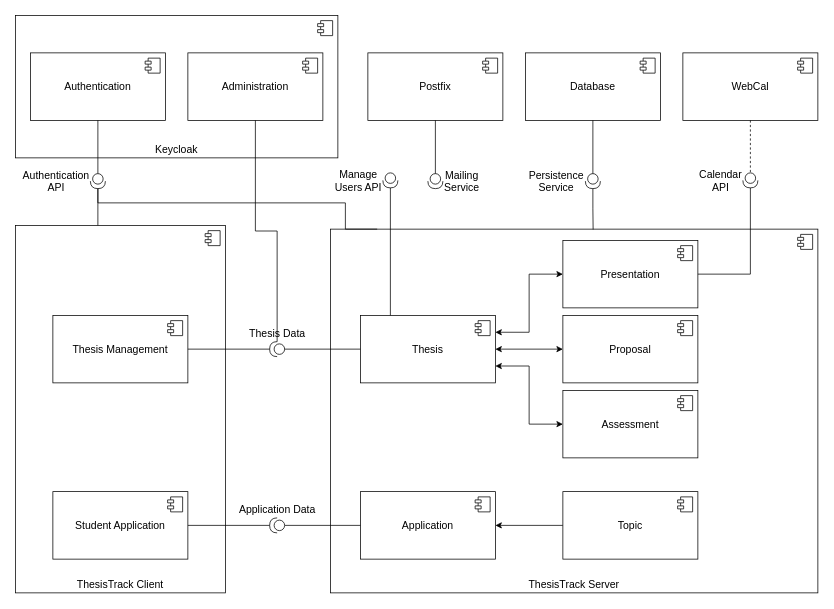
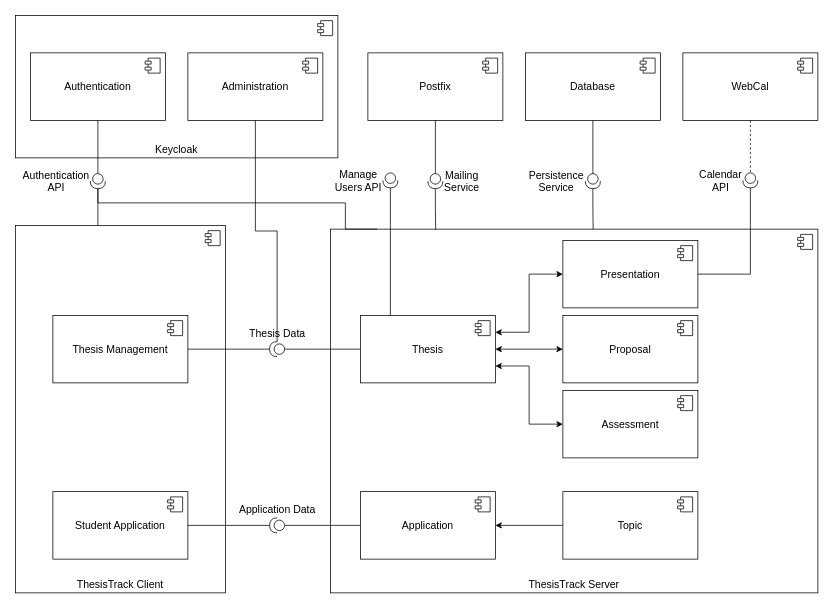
  <mxCell id="0" />
  <mxCell id="1" parent="0" />
  <mxCell id="2" value="&lt;font style=&quot;font-size: 14px;&quot;&gt;Postfix&lt;/font&gt;" style="html=1;dropTarget=0;whiteSpace=wrap;" parent="1" vertex="1"><mxGeometry x="490" y="70" width="180" height="90" as="geometry" /></mxCell>
  <mxCell id="3" value="" style="shape=module;jettyWidth=8;jettyHeight=4;" parent="2" vertex="1"><mxGeometry x="1" width="20" height="20" relative="1" as="geometry"><mxPoint x="-27" y="7" as="offset" /></mxGeometry></mxCell>
  <mxCell id="4" value="&lt;font style=&quot;font-size: 14px;&quot;&gt;Database&lt;/font&gt;" style="html=1;dropTarget=0;whiteSpace=wrap;" parent="1" vertex="1"><mxGeometry x="700" y="70" width="180" height="90" as="geometry" /></mxCell>
  <mxCell id="5" value="" style="shape=module;jettyWidth=8;jettyHeight=4;" parent="4" vertex="1"><mxGeometry x="1" width="20" height="20" relative="1" as="geometry"><mxPoint x="-27" y="7" as="offset" /></mxGeometry></mxCell>
  <mxCell id="6" value="&lt;font style=&quot;font-size: 14px;&quot;&gt;Keycloak&lt;/font&gt;" style="html=1;dropTarget=0;whiteSpace=wrap;verticalAlign=bottom;" parent="1" vertex="1"><mxGeometry x="20" y="20" width="430" height="190" as="geometry" /></mxCell>
  <mxCell id="7" value="" style="shape=module;jettyWidth=8;jettyHeight=4;" parent="6" vertex="1"><mxGeometry x="1" width="20" height="20" relative="1" as="geometry"><mxPoint x="-27" y="7" as="offset" /></mxGeometry></mxCell>
  <mxCell id="8" value="&lt;font style=&quot;font-size: 14px;&quot;&gt;Authentication&lt;/font&gt;" style="html=1;dropTarget=0;whiteSpace=wrap;" parent="1" vertex="1"><mxGeometry x="40" y="70" width="180" height="90" as="geometry" /></mxCell>
  <mxCell id="9" value="" style="shape=module;jettyWidth=8;jettyHeight=4;" parent="8" vertex="1"><mxGeometry x="1" width="20" height="20" relative="1" as="geometry"><mxPoint x="-27" y="7" as="offset" /></mxGeometry></mxCell>
  <mxCell id="10" value="&lt;font style=&quot;font-size: 14px;&quot;&gt;ThesisTrack Client&lt;/font&gt;" style="html=1;dropTarget=0;whiteSpace=wrap;verticalAlign=bottom;" parent="1" vertex="1"><mxGeometry x="20" y="300" width="280" height="490" as="geometry" /></mxCell>
  <mxCell id="11" value="" style="shape=module;jettyWidth=8;jettyHeight=4;" parent="10" vertex="1"><mxGeometry x="1" width="20" height="20" relative="1" as="geometry"><mxPoint x="-27" y="7" as="offset" /></mxGeometry></mxCell>
  <mxCell id="12" value="&lt;font style=&quot;font-size: 14px;&quot;&gt;ThesisTrack Server&lt;/font&gt;" style="html=1;dropTarget=0;whiteSpace=wrap;verticalAlign=bottom;" parent="1" vertex="1"><mxGeometry x="440" y="305" width="650" height="485" as="geometry" /></mxCell>
  <mxCell id="13" value="" style="shape=module;jettyWidth=8;jettyHeight=4;" parent="12" vertex="1"><mxGeometry x="1" width="20" height="20" relative="1" as="geometry"><mxPoint x="-27" y="7" as="offset" /></mxGeometry></mxCell>
  <mxCell id="14" value="&lt;font style=&quot;font-size: 14px;&quot;&gt;WebCal&lt;/font&gt;" style="html=1;dropTarget=0;whiteSpace=wrap;" parent="1" vertex="1"><mxGeometry x="910" y="70" width="180" height="90" as="geometry" /></mxCell>
  <mxCell id="15" value="" style="shape=module;jettyWidth=8;jettyHeight=4;" parent="14" vertex="1"><mxGeometry x="1" width="20" height="20" relative="1" as="geometry"><mxPoint x="-27" y="7" as="offset" /></mxGeometry></mxCell>
  <mxCell id="16" value="&lt;font style=&quot;font-size: 14px;&quot;&gt;Administration&lt;/font&gt;" style="html=1;dropTarget=0;whiteSpace=wrap;" parent="1" vertex="1"><mxGeometry x="250" y="70" width="180" height="90" as="geometry" /></mxCell>
  <mxCell id="17" value="" style="shape=module;jettyWidth=8;jettyHeight=4;" parent="16" vertex="1"><mxGeometry x="1" width="20" height="20" relative="1" as="geometry"><mxPoint x="-27" y="7" as="offset" /></mxGeometry></mxCell>
  <mxCell id="18" value="&lt;font style=&quot;font-size: 14px;&quot;&gt;Student Application&lt;/font&gt;" style="html=1;dropTarget=0;whiteSpace=wrap;" parent="1" vertex="1"><mxGeometry x="70" y="655" width="180" height="90" as="geometry" /></mxCell>
  <mxCell id="19" value="" style="shape=module;jettyWidth=8;jettyHeight=4;" parent="18" vertex="1"><mxGeometry x="1" width="20" height="20" relative="1" as="geometry"><mxPoint x="-27" y="7" as="offset" /></mxGeometry></mxCell>
  <mxCell id="20" value="&lt;font style=&quot;font-size: 14px;&quot;&gt;Thesis Management&lt;/font&gt;" style="html=1;dropTarget=0;whiteSpace=wrap;" parent="1" vertex="1"><mxGeometry x="70" y="420" width="180" height="90" as="geometry" /></mxCell>
  <mxCell id="21" value="" style="shape=module;jettyWidth=8;jettyHeight=4;" parent="20" vertex="1"><mxGeometry x="1" width="20" height="20" relative="1" as="geometry"><mxPoint x="-27" y="7" as="offset" /></mxGeometry></mxCell>
  <mxCell id="22" value="&lt;div&gt;&lt;span style=&quot;background-color: initial;&quot;&gt;&lt;font style=&quot;font-size: 14px;&quot;&gt;Application&lt;/font&gt;&lt;/span&gt;&lt;br&gt;&lt;/div&gt;" style="html=1;dropTarget=0;whiteSpace=wrap;" parent="1" vertex="1"><mxGeometry x="480" y="655" width="180" height="90" as="geometry" /></mxCell>
  <mxCell id="23" value="" style="shape=module;jettyWidth=8;jettyHeight=4;" parent="22" vertex="1"><mxGeometry x="1" width="20" height="20" relative="1" as="geometry"><mxPoint x="-27" y="7" as="offset" /></mxGeometry></mxCell>
  <mxCell id="24" style="edgeStyle=orthogonalEdgeStyle;rounded=0;orthogonalLoop=1;jettySize=auto;html=1;exitX=1;exitY=0.25;exitDx=0;exitDy=0;entryX=0;entryY=0.5;entryDx=0;entryDy=0;endArrow=classic;endFill=1;startArrow=classic;startFill=1;" parent="1" source="27" target="29" edge="1"><mxGeometry relative="1" as="geometry" /></mxCell>
  <mxCell id="25" style="edgeStyle=orthogonalEdgeStyle;rounded=0;orthogonalLoop=1;jettySize=auto;html=1;exitX=1;exitY=0.5;exitDx=0;exitDy=0;entryX=0;entryY=0.5;entryDx=0;entryDy=0;startArrow=classic;startFill=1;" parent="1" source="27" target="54" edge="1"><mxGeometry relative="1" as="geometry" /></mxCell>
  <mxCell id="26" style="edgeStyle=orthogonalEdgeStyle;rounded=0;orthogonalLoop=1;jettySize=auto;html=1;exitX=1;exitY=0.75;exitDx=0;exitDy=0;entryX=0;entryY=0.5;entryDx=0;entryDy=0;startArrow=classic;startFill=1;" parent="1" source="27" target="51" edge="1"><mxGeometry relative="1" as="geometry" /></mxCell>
  <mxCell id="27" value="&lt;font style=&quot;font-size: 14px;&quot;&gt;Thesis&lt;/font&gt;" style="html=1;dropTarget=0;whiteSpace=wrap;" parent="1" vertex="1"><mxGeometry x="480" y="420" width="180" height="90" as="geometry" /></mxCell>
  <mxCell id="28" value="" style="shape=module;jettyWidth=8;jettyHeight=4;" parent="27" vertex="1"><mxGeometry x="1" width="20" height="20" relative="1" as="geometry"><mxPoint x="-27" y="7" as="offset" /></mxGeometry></mxCell>
  <mxCell id="29" value="&lt;font style=&quot;font-size: 14px;&quot;&gt;Presentation&lt;/font&gt;" style="html=1;dropTarget=0;whiteSpace=wrap;" parent="1" vertex="1"><mxGeometry x="750" width="180" height="90" as="geometry" y="320" /></mxCell>
  <mxCell id="30" value="" style="shape=module;jettyWidth=8;jettyHeight=4;" parent="29" vertex="1"><mxGeometry x="1" width="20" height="20" relative="1" as="geometry"><mxPoint x="-27" y="7" as="offset" /></mxGeometry></mxCell>
  <mxCell id="31" style="edgeStyle=orthogonalEdgeStyle;rounded=0;orthogonalLoop=1;jettySize=auto;html=1;exitX=0;exitY=0.5;exitDx=0;exitDy=0;entryX=1;entryY=0.5;entryDx=0;entryDy=0;" parent="1" source="32" target="22" edge="1"><mxGeometry relative="1" as="geometry" /></mxCell>
  <mxCell id="32" value="&lt;font style=&quot;font-size: 14px;&quot;&gt;Topic&lt;/font&gt;" style="html=1;dropTarget=0;whiteSpace=wrap;" parent="1" vertex="1"><mxGeometry x="750" y="655" width="180" height="90" as="geometry" /></mxCell>
  <mxCell id="33" value="" style="shape=module;jettyWidth=8;jettyHeight=4;" parent="32" vertex="1"><mxGeometry x="1" width="20" height="20" relative="1" as="geometry"><mxPoint x="-27" y="7" as="offset" /></mxGeometry></mxCell>
  <mxCell id="34" style="edgeStyle=orthogonalEdgeStyle;rounded=0;orthogonalLoop=1;jettySize=auto;html=1;exitX=0;exitY=0.5;exitDx=0;exitDy=0;exitPerimeter=0;entryX=0;entryY=0.5;entryDx=0;entryDy=0;endArrow=none;endFill=0;" parent="1" source="36" target="22" edge="1"><mxGeometry relative="1" as="geometry" /></mxCell>
  <mxCell id="35" style="edgeStyle=orthogonalEdgeStyle;rounded=0;orthogonalLoop=1;jettySize=auto;html=1;exitX=1;exitY=0.5;exitDx=0;exitDy=0;exitPerimeter=0;entryX=1;entryY=0.5;entryDx=0;entryDy=0;endArrow=none;endFill=0;" parent="1" source="36" target="18" edge="1"><mxGeometry relative="1" as="geometry" /></mxCell>
  <mxCell id="36" value="&lt;font style=&quot;font-size: 14px;&quot;&gt;Application Data&lt;/font&gt;" style="shape=providedRequiredInterface;html=1;verticalLabelPosition=top;sketch=0;rotation=0;verticalAlign=bottom;fontSize=10;labelPosition=center;align=center;direction=west;flipH=0;" parent="1" vertex="1"><mxGeometry x="359" y="690" width="20" height="20" as="geometry" /></mxCell>
  <mxCell id="37" value="" style="edgeStyle=orthogonalEdgeStyle;rounded=0;orthogonalLoop=1;jettySize=auto;html=1;endArrow=none;endFill=0;" parent="1" source="39" target="27" edge="1"><mxGeometry relative="1" as="geometry" /></mxCell>
  <mxCell id="38" style="edgeStyle=orthogonalEdgeStyle;rounded=0;orthogonalLoop=1;jettySize=auto;html=1;exitX=1;exitY=0.5;exitDx=0;exitDy=0;exitPerimeter=0;entryX=1;entryY=0.5;entryDx=0;entryDy=0;endArrow=none;endFill=0;" parent="1" source="39" target="20" edge="1"><mxGeometry relative="1" as="geometry" /></mxCell>
  <mxCell id="39" value="&lt;font style=&quot;font-size: 14px;&quot;&gt;Thesis Data&lt;/font&gt;" style="shape=providedRequiredInterface;html=1;verticalLabelPosition=top;sketch=0;rotation=0;horizontal=1;labelPosition=center;align=center;verticalAlign=bottom;fontSize=10;flipH=1;" parent="1" vertex="1"><mxGeometry x="359" y="455" width="20" height="20" as="geometry" /></mxCell>
  <mxCell id="40" style="edgeStyle=orthogonalEdgeStyle;rounded=0;orthogonalLoop=1;jettySize=auto;html=1;exitX=0;exitY=0.5;exitDx=0;exitDy=0;exitPerimeter=0;entryX=0.5;entryY=1;entryDx=0;entryDy=0;endArrow=none;endFill=0;" parent="1" source="41" target="8" edge="1"><mxGeometry relative="1" as="geometry" /></mxCell>
  <mxCell id="41" value="&lt;font style=&quot;font-size: 14px;&quot;&gt;Authentication&lt;/font&gt;&lt;div style=&quot;font-size: 14px;&quot;&gt;&lt;font style=&quot;font-size: 14px;&quot;&gt;API&lt;/font&gt;&lt;/div&gt;" style="shape=providedRequiredInterface;html=1;verticalLabelPosition=middle;sketch=0;rotation=90;horizontal=0;labelPosition=center;align=center;verticalAlign=middle;spacingRight=112;fontSize=10;" parent="1" vertex="1"><mxGeometry x="120" y="231" width="20" height="20" as="geometry" /></mxCell>
  <mxCell id="42" style="edgeStyle=orthogonalEdgeStyle;rounded=0;orthogonalLoop=1;jettySize=auto;html=1;exitX=1;exitY=0.5;exitDx=0;exitDy=0;exitPerimeter=0;endArrow=none;endFill=0;" parent="1" source="41" edge="1"><mxGeometry relative="1" as="geometry"><mxPoint x="130" y="300" as="targetPoint" /></mxGeometry></mxCell>
  <mxCell id="43" style="edgeStyle=orthogonalEdgeStyle;rounded=0;orthogonalLoop=1;jettySize=auto;html=1;exitX=1;exitY=0.5;exitDx=0;exitDy=0;exitPerimeter=0;entryX=0.096;entryY=0;entryDx=0;entryDy=0;entryPerimeter=0;endArrow=none;endFill=0;" parent="1" source="41" target="12" edge="1"><mxGeometry relative="1" as="geometry"><Array as="points"><mxPoint x="130" y="270" /><mxPoint x="460" y="270" /><mxPoint x="460" y="305" /></Array></mxGeometry></mxCell>
  <mxCell id="44" value="&lt;font style=&quot;font-size: 14px;&quot;&gt;Calendar&lt;/font&gt;&lt;div style=&quot;font-size: 14px;&quot;&gt;&lt;font style=&quot;font-size: 14px;&quot;&gt;API&lt;/font&gt;&lt;/div&gt;" style="shape=providedRequiredInterface;html=1;verticalLabelPosition=middle;sketch=0;rotation=90;horizontal=0;labelPosition=center;align=center;verticalAlign=middle;fontSize=10;spacingRight=81;" parent="1" vertex="1"><mxGeometry x="990" y="230" width="20" height="20" as="geometry" /></mxCell>
  <mxCell id="45" value="&lt;font style=&quot;font-size: 14px;&quot;&gt;Mailing&lt;/font&gt;&lt;div style=&quot;font-size: 14px;&quot;&gt;&lt;font style=&quot;font-size: 14px;&quot;&gt;Service&lt;/font&gt;&lt;/div&gt;" style="shape=providedRequiredInterface;html=1;verticalLabelPosition=middle;sketch=0;rotation=90;labelPosition=center;align=center;verticalAlign=middle;horizontal=0;fontSize=10;spacingLeft=69;" parent="1" vertex="1"><mxGeometry x="570" y="231" width="20" height="20" as="geometry" /></mxCell>
  <mxCell id="46" value="&lt;font style=&quot;font-size: 14px;&quot;&gt;Persistence&lt;/font&gt;&lt;div style=&quot;font-size: 14px;&quot;&gt;&lt;span style=&quot;background-color: initial;&quot;&gt;&lt;font style=&quot;font-size: 14px;&quot;&gt;Service&lt;/font&gt;&lt;/span&gt;&lt;/div&gt;" style="shape=providedRequiredInterface;html=1;verticalLabelPosition=middle;sketch=0;rotation=90;align=center;verticalAlign=middle;horizontal=0;labelPosition=center;spacingRight=98;fontSize=10;" parent="1" vertex="1"><mxGeometry x="780" y="231" width="20" height="20" as="geometry" /></mxCell>
  <mxCell id="47" style="edgeStyle=orthogonalEdgeStyle;rounded=0;orthogonalLoop=1;jettySize=auto;html=1;exitX=0.5;exitY=1;exitDx=0;exitDy=0;entryX=0;entryY=0.5;entryDx=0;entryDy=0;entryPerimeter=0;endArrow=none;endFill=0;" parent="1" source="2" target="45" edge="1"><mxGeometry relative="1" as="geometry" /></mxCell>
+ <mxCell id="48" style="edgeStyle=orthogonalEdgeStyle;rounded=0;orthogonalLoop=1;jettySize=auto;html=1;exitX=1;exitY=0.5;exitDx=0;exitDy=0;exitPerimeter=0;endArrow=none;endFill=0;entryX=0.216;entryY=0.001;entryDx=0;entryDy=0;entryPerimeter=0;" parent="1" source="45" target="12" edge="1"><mxGeometry relative="1" as="geometry"><mxPoint x="580" y="300" as="targetPoint" /></mxGeometry></mxCell>
  <mxCell id="49" style="edgeStyle=orthogonalEdgeStyle;rounded=0;orthogonalLoop=1;jettySize=auto;html=1;exitX=0.5;exitY=1;exitDx=0;exitDy=0;entryX=0;entryY=0.5;entryDx=0;entryDy=0;entryPerimeter=0;endArrow=none;endFill=0;" parent="1" source="4" target="46" edge="1"><mxGeometry relative="1" as="geometry" /></mxCell>
  <mxCell id="50" style="edgeStyle=orthogonalEdgeStyle;rounded=0;orthogonalLoop=1;jettySize=auto;html=1;exitX=1;exitY=0.5;exitDx=0;exitDy=0;exitPerimeter=0;entryX=0.539;entryY=0.001;entryDx=0;entryDy=0;entryPerimeter=0;endArrow=none;endFill=0;" parent="1" source="46" target="12" edge="1"><mxGeometry relative="1" as="geometry" /></mxCell>
  <mxCell id="51" value="&lt;font style=&quot;font-size: 14px;&quot;&gt;Assessment&lt;/font&gt;" style="html=1;dropTarget=0;whiteSpace=wrap;" parent="1" vertex="1"><mxGeometry x="750" y="520" width="180" height="90" as="geometry" /></mxCell>
  <mxCell id="52" value="" style="shape=module;jettyWidth=8;jettyHeight=4;" parent="51" vertex="1"><mxGeometry x="1" width="20" height="20" relative="1" as="geometry"><mxPoint x="-27" y="7" as="offset" /></mxGeometry></mxCell>
  <mxCell id="53" style="edgeStyle=orthogonalEdgeStyle;rounded=0;orthogonalLoop=1;jettySize=auto;html=1;exitX=0.5;exitY=1;exitDx=0;exitDy=0;entryX=0;entryY=0.5;entryDx=0;entryDy=0;entryPerimeter=0;endArrow=none;endFill=0;dashed=1;" parent="1" source="14" target="44" edge="1"><mxGeometry relative="1" as="geometry" /></mxCell>
  <mxCell id="54" value="&lt;font style=&quot;font-size: 14px;&quot;&gt;Proposal&lt;/font&gt;" style="html=1;dropTarget=0;whiteSpace=wrap;" parent="1" vertex="1"><mxGeometry x="750" y="420" width="180" height="90" as="geometry" /></mxCell>
  <mxCell id="55" value="" style="shape=module;jettyWidth=8;jettyHeight=4;" parent="54" vertex="1"><mxGeometry x="1" width="20" height="20" relative="1" as="geometry"><mxPoint x="-27" y="7" as="offset" /></mxGeometry></mxCell>
  <mxCell id="56" style="edgeStyle=orthogonalEdgeStyle;rounded=0;orthogonalLoop=1;jettySize=auto;html=1;exitX=1;exitY=0.5;exitDx=0;exitDy=0;entryX=1;entryY=0.5;entryDx=0;entryDy=0;entryPerimeter=0;endArrow=none;endFill=0;" parent="1" source="29" target="44" edge="1"><mxGeometry relative="1" as="geometry" /></mxCell>
  <mxCell id="57" style="edgeStyle=orthogonalEdgeStyle;rounded=0;orthogonalLoop=1;jettySize=auto;html=1;exitX=1;exitY=0.5;exitDx=0;exitDy=0;exitPerimeter=0;endArrow=none;endFill=0;" parent="1" source="58" edge="1"><mxGeometry relative="1" as="geometry"><mxPoint x="520" y="420" as="targetPoint" /><Array as="points"><mxPoint x="520" y="420" /></Array></mxGeometry></mxCell>
  <mxCell id="58" value="&lt;font style=&quot;font-size: 14px;&quot;&gt;Manage&lt;/font&gt;&lt;div style=&quot;font-size: 14px;&quot;&gt;&lt;font style=&quot;font-size: 14px;&quot;&gt;Users API&lt;/font&gt;&lt;/div&gt;" style="shape=providedRequiredInterface;html=1;verticalLabelPosition=middle;sketch=0;rotation=90;horizontal=0;fontSize=10;labelPosition=center;align=center;verticalAlign=middle;spacingRight=86;" parent="1" vertex="1"><mxGeometry x="510" y="230" width="20" height="20" as="geometry" /></mxCell>
  <mxCell id="59" style="edgeStyle=orthogonalEdgeStyle;rounded=0;orthogonalLoop=1;jettySize=auto;html=1;exitX=0.5;exitY=1;exitDx=0;exitDy=0;endArrow=none;endFill=0;" parent="1" source="16" target="39" edge="1"><mxGeometry relative="1" as="geometry" /></mxCell>
